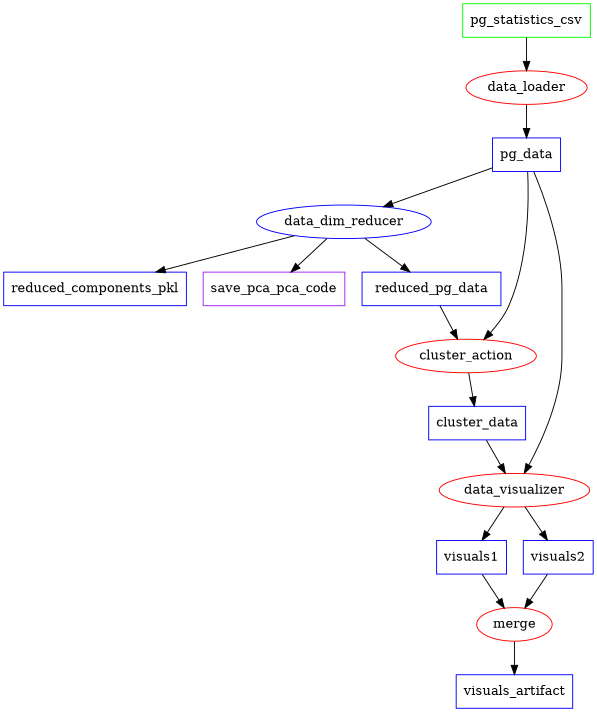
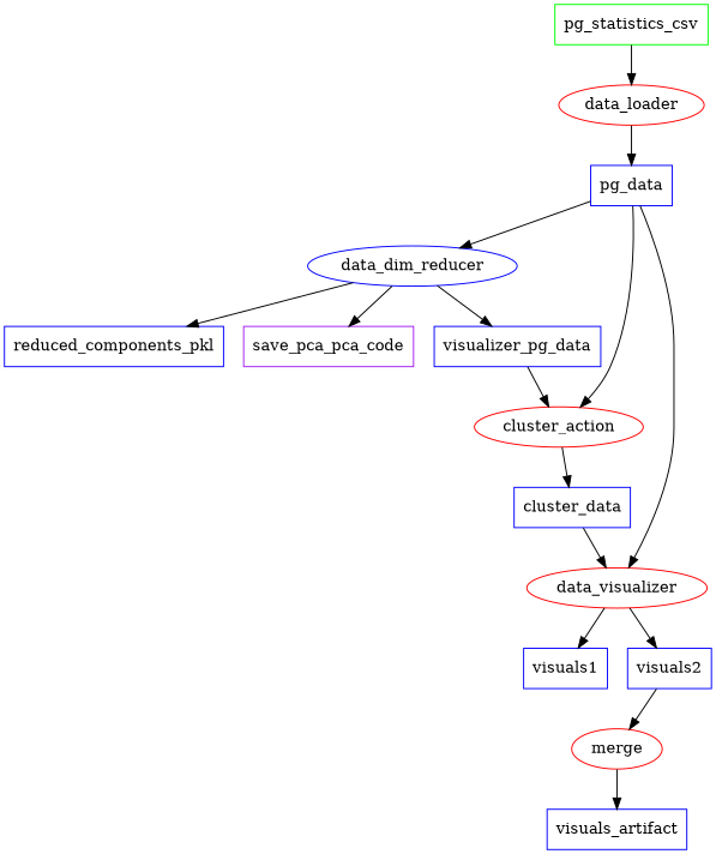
  digraph {
    node [color=blue shape=box]
    pg_statistics_csv [color=green]
    data_loader [color=red shape=oval]
    pg_data
    data_dim_reducer [shape=oval]
    cluster_action [color=red shape=oval]
    data_visualizer [color=red shape=oval]
    reduced_components_pkl
    n8 [color=purple label=save_pca_pca_code]
-   reduced_pg_data
+   reduced_pg_data [label=visualizer_pg_data]
    cluster_data
    visuals1
    visuals2
    merge [color=red shape=oval]
    n14 [label=visuals_artifact]
    pg_statistics_csv -> data_loader
    data_loader -> pg_data
    pg_data -> data_dim_reducer
    pg_data -> cluster_action
    pg_data -> data_visualizer
    data_dim_reducer -> reduced_components_pkl
    data_dim_reducer -> n8
    data_dim_reducer -> reduced_pg_data
    cluster_action -> cluster_data
    data_visualizer -> visuals1
    data_visualizer -> visuals2
    reduced_pg_data -> cluster_action
    cluster_data -> data_visualizer
-   visuals1 -> merge
    visuals2 -> merge
    merge -> n14
  }
